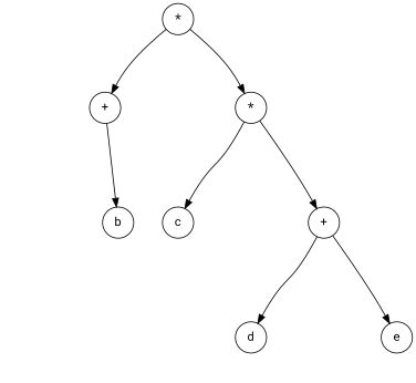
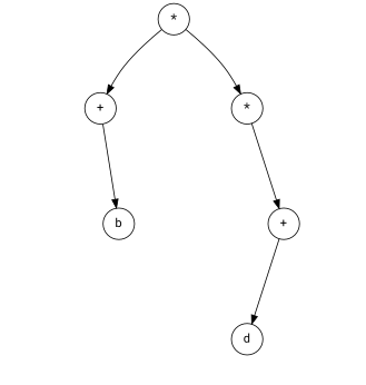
  digraph {
    fontname="Roboto Mono"
    node [fontname="Roboto Mono" shape=circle]
    edge [fontname="Roboto Mono" style=invis]
    hidden1 [style=invis]
    b
    n3 [label="+"]
    hidden4 [style=invis]
    n5 [label="*"]
    n6 [label="+"]
    hidden3 [style=invis]
-   c
    hidden2 [style=invis]
-   e
    d
    n12 [label="*"]
    subgraph sub_1 {
      rank=same
      hidden1
      b
    }
    subgraph sub_2 {
      rank=same
      n3
      hidden4
      n5
    }
    subgraph sub_3 {
      rank=same
      n6
      hidden3
-     c
    }
    subgraph sub_4 {
      rank=same
      hidden2
-     e
      d
    }
    hidden1 -> b
    n3 -> hidden1
    n3 -> b [style=""]
    n3 -> hidden4
    hidden4 -> n5
    n5 -> n6 [style=""]
    n5 -> hidden3
-   n5 -> c [style=""]
    n6 -> hidden2
-   n6 -> e [style=""]
    n6 -> d [style=""]
    hidden3 -> n6
-   c -> hidden3
-   hidden2 -> e
    d -> hidden2
    n12 -> n3 [style=""]
    n12 -> hidden4
    n12 -> n5 [style=""]
  }
